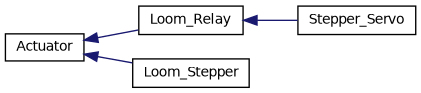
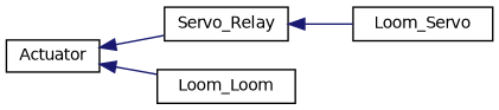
  digraph {
    rankdir=LR
    node [color=black fillcolor=white fontname=Helvetica fontsize=10 shape=record style=filled]
    edge [color=midnightblue dir=back fontname=Helvetica fontsize=10 labelfontname=Helvetica labelfontsize=10 style=solid]
    n1 [height=0.2 label=Actuator width=0.4]
-   n2 [height=0.2 label=Loom_Relay width=0.4]
-   n3 [height=0.2 label=Loom_Stepper width=0.4]
-   n4 [height=0.2 label=Stepper_Servo width=0.4]
+   n2 [height=0.2 label=Servo_Relay width=0.4]
+   n3 [height=0.2 label=Loom_Loom width=0.4]
+   n4 [height=0.2 label=Loom_Servo width=0.4]
    n1 -> n2
    n1 -> n3
    n2 -> n4
  }
